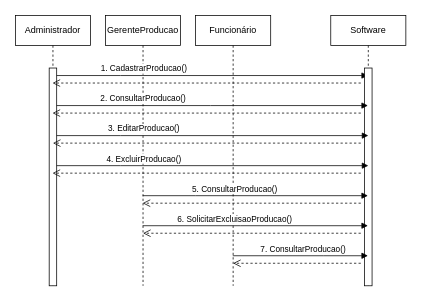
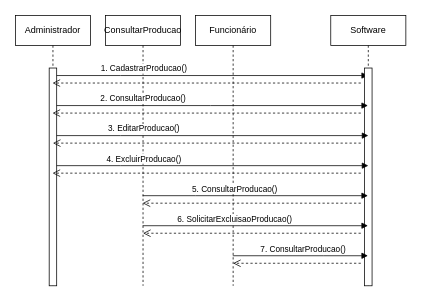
  <mxCell id="0" />
  <mxCell id="1" parent="0" />
  <mxCell id="2" value="Administrador" style="shape=umlLifeline;perimeter=lifelinePerimeter;whiteSpace=wrap;html=1;container=0;dropTarget=0;collapsible=0;recursiveResize=0;outlineConnect=0;portConstraint=eastwest;newEdgeStyle={&quot;edgeStyle&quot;:&quot;elbowEdgeStyle&quot;,&quot;elbow&quot;:&quot;vertical&quot;,&quot;curved&quot;:0,&quot;rounded&quot;:0};" vertex="1" parent="1"><mxGeometry x="20" y="20" width="100" height="360" as="geometry" /></mxCell>
  <mxCell id="3" value="" style="html=1;points=[];perimeter=orthogonalPerimeter;outlineConnect=0;targetShapes=umlLifeline;portConstraint=eastwest;newEdgeStyle={&quot;edgeStyle&quot;:&quot;elbowEdgeStyle&quot;,&quot;elbow&quot;:&quot;vertical&quot;,&quot;curved&quot;:0,&quot;rounded&quot;:0};" vertex="1" parent="2"><mxGeometry x="45" y="70" width="10" height="290" as="geometry" /></mxCell>
  <mxCell id="4" value="" style="html=1;points=[];perimeter=orthogonalPerimeter;outlineConnect=0;targetShapes=umlLifeline;portConstraint=eastwest;newEdgeStyle={&quot;edgeStyle&quot;:&quot;elbowEdgeStyle&quot;,&quot;elbow&quot;:&quot;vertical&quot;,&quot;curved&quot;:0,&quot;rounded&quot;:0};" vertex="1" parent="2"><mxGeometry x="50" y="120" height="80" as="geometry" /></mxCell>
- <mxCell id="5" value="GerenteProducao" style="shape=umlLifeline;perimeter=lifelinePerimeter;whiteSpace=wrap;html=1;container=0;dropTarget=0;collapsible=0;recursiveResize=0;outlineConnect=0;portConstraint=eastwest;newEdgeStyle={&quot;edgeStyle&quot;:&quot;elbowEdgeStyle&quot;,&quot;elbow&quot;:&quot;vertical&quot;,&quot;curved&quot;:0,&quot;rounded&quot;:0};size=40;" vertex="1" parent="1"><mxGeometry x="140" y="20" width="100" height="360" as="geometry" /></mxCell>
+ <mxCell id="5" value="ConsultarProducao" style="shape=umlLifeline;perimeter=lifelinePerimeter;whiteSpace=wrap;html=1;container=0;dropTarget=0;collapsible=0;recursiveResize=0;outlineConnect=0;portConstraint=eastwest;newEdgeStyle={&quot;edgeStyle&quot;:&quot;elbowEdgeStyle&quot;,&quot;elbow&quot;:&quot;vertical&quot;,&quot;curved&quot;:0,&quot;rounded&quot;:0};size=40;" vertex="1" parent="1"><mxGeometry x="140" y="20" width="100" height="360" as="geometry" /></mxCell>
  <mxCell id="6" value="1. CadastrarProducao()" style="html=1;verticalAlign=bottom;endArrow=block;edgeStyle=elbowEdgeStyle;elbow=vertical;curved=0;rounded=0;" edge="1" parent="1" source="3" target="11"><mxGeometry x="-0.439" relative="1" as="geometry"><mxPoint x="175" y="110" as="sourcePoint" /><Array as="points"><mxPoint x="160" y="100" /></Array><mxPoint x="470" y="100" as="targetPoint" /><mxPoint as="offset" /></mxGeometry></mxCell>
  <mxCell id="7" value="" style="html=1;verticalAlign=bottom;endArrow=open;dashed=1;endSize=8;edgeStyle=elbowEdgeStyle;elbow=vertical;curved=0;rounded=0;" edge="1" parent="1" target="2"><mxGeometry x="0.107" relative="1" as="geometry"><mxPoint x="175" y="185" as="targetPoint" /><Array as="points"><mxPoint x="280" y="110" /><mxPoint x="170" y="120" /></Array><mxPoint x="480" y="110" as="sourcePoint" /><mxPoint as="offset" /></mxGeometry></mxCell>
  <mxCell id="8" value="Funcionário" style="shape=umlLifeline;perimeter=lifelinePerimeter;whiteSpace=wrap;html=1;container=0;dropTarget=0;collapsible=0;recursiveResize=0;outlineConnect=0;portConstraint=eastwest;newEdgeStyle={&quot;edgeStyle&quot;:&quot;elbowEdgeStyle&quot;,&quot;elbow&quot;:&quot;vertical&quot;,&quot;curved&quot;:0,&quot;rounded&quot;:0};" vertex="1" parent="1"><mxGeometry x="260" y="20" width="100" height="360" as="geometry" /></mxCell>
  <mxCell id="9" value="" style="html=1;points=[];perimeter=orthogonalPerimeter;outlineConnect=0;targetShapes=umlLifeline;portConstraint=eastwest;newEdgeStyle={&quot;edgeStyle&quot;:&quot;elbowEdgeStyle&quot;,&quot;elbow&quot;:&quot;vertical&quot;,&quot;curved&quot;:0,&quot;rounded&quot;:0};" vertex="1" parent="8"><mxGeometry x="40" y="80" height="170" as="geometry" /></mxCell>
  <mxCell id="10" value="" style="html=1;points=[];perimeter=orthogonalPerimeter;outlineConnect=0;targetShapes=umlLifeline;portConstraint=eastwest;newEdgeStyle={&quot;edgeStyle&quot;:&quot;elbowEdgeStyle&quot;,&quot;elbow&quot;:&quot;vertical&quot;,&quot;curved&quot;:0,&quot;rounded&quot;:0};" vertex="1" parent="1"><mxGeometry x="270" y="100" height="170" as="geometry" /></mxCell>
  <mxCell id="11" value="Software" style="shape=umlLifeline;perimeter=lifelinePerimeter;whiteSpace=wrap;html=1;container=0;dropTarget=0;collapsible=0;recursiveResize=0;outlineConnect=0;portConstraint=eastwest;newEdgeStyle={&quot;edgeStyle&quot;:&quot;elbowEdgeStyle&quot;,&quot;elbow&quot;:&quot;vertical&quot;,&quot;curved&quot;:0,&quot;rounded&quot;:0};" vertex="1" parent="1"><mxGeometry x="440" y="20" width="100" height="360" as="geometry" /></mxCell>
  <mxCell id="12" value="" style="html=1;points=[];perimeter=orthogonalPerimeter;outlineConnect=0;targetShapes=umlLifeline;portConstraint=eastwest;newEdgeStyle={&quot;edgeStyle&quot;:&quot;elbowEdgeStyle&quot;,&quot;elbow&quot;:&quot;vertical&quot;,&quot;curved&quot;:0,&quot;rounded&quot;:0};" vertex="1" parent="11"><mxGeometry x="45" y="70" width="10" height="290" as="geometry" /></mxCell>
  <mxCell id="13" value="" style="html=1;points=[];perimeter=orthogonalPerimeter;outlineConnect=0;targetShapes=umlLifeline;portConstraint=eastwest;newEdgeStyle={&quot;edgeStyle&quot;:&quot;elbowEdgeStyle&quot;,&quot;elbow&quot;:&quot;vertical&quot;,&quot;curved&quot;:0,&quot;rounded&quot;:0};" vertex="1" parent="11"><mxGeometry x="50" y="120" height="80" as="geometry" /></mxCell>
  <mxCell id="14" value="2. ConsultarProducao()" style="html=1;verticalAlign=bottom;endArrow=block;edgeStyle=elbowEdgeStyle;elbow=vertical;curved=0;rounded=0;" edge="1" parent="1" source="3" target="11"><mxGeometry x="-0.446" relative="1" as="geometry"><mxPoint x="100" y="140" as="sourcePoint" /><Array as="points"><mxPoint x="280" y="140" /></Array><mxPoint x="470" y="140" as="targetPoint" /><mxPoint as="offset" /></mxGeometry></mxCell>
  <mxCell id="15" value="" style="html=1;verticalAlign=bottom;endArrow=open;dashed=1;endSize=8;edgeStyle=elbowEdgeStyle;elbow=vertical;curved=0;rounded=0;" edge="1" parent="1" target="2"><mxGeometry x="0.107" relative="1" as="geometry"><mxPoint x="80" y="150" as="targetPoint" /><Array as="points"><mxPoint x="270" y="150" /><mxPoint x="180" y="160" /></Array><mxPoint x="480" y="150" as="sourcePoint" /><mxPoint as="offset" /></mxGeometry></mxCell>
  <mxCell id="16" value="3. EditarProducao()" style="html=1;verticalAlign=bottom;endArrow=block;edgeStyle=elbowEdgeStyle;elbow=vertical;curved=0;rounded=0;" edge="1" parent="1" source="3" target="13"><mxGeometry x="-0.439" relative="1" as="geometry"><mxPoint x="90" y="180" as="sourcePoint" /><Array as="points"><mxPoint x="160" y="180" /></Array><mxPoint x="480" y="180" as="targetPoint" /><mxPoint as="offset" /></mxGeometry></mxCell>
  <mxCell id="17" value="" style="html=1;verticalAlign=bottom;endArrow=open;dashed=1;endSize=8;edgeStyle=elbowEdgeStyle;elbow=vertical;curved=0;rounded=0;" edge="1" parent="1" target="4"><mxGeometry x="0.107" relative="1" as="geometry"><mxPoint x="80" y="180" as="targetPoint" /><Array as="points"><mxPoint x="280" y="190" /><mxPoint x="185" y="130" /></Array><mxPoint x="480" y="190" as="sourcePoint" /><mxPoint as="offset" /></mxGeometry></mxCell>
  <mxCell id="18" value="4. ExcluirProducao()" style="html=1;verticalAlign=bottom;endArrow=block;edgeStyle=elbowEdgeStyle;elbow=vertical;curved=0;rounded=0;" edge="1" parent="1" source="3" target="13"><mxGeometry x="-0.439" relative="1" as="geometry"><mxPoint x="80" y="220" as="sourcePoint" /><Array as="points"><mxPoint x="160" y="220" /></Array><mxPoint x="495" y="160" as="targetPoint" /><mxPoint as="offset" /></mxGeometry></mxCell>
  <mxCell id="19" value="" style="html=1;verticalAlign=bottom;endArrow=open;dashed=1;endSize=8;edgeStyle=elbowEdgeStyle;elbow=vertical;curved=0;rounded=0;" edge="1" parent="1" target="2"><mxGeometry x="0.107" relative="1" as="geometry"><mxPoint x="90" y="230" as="targetPoint" /><Array as="points"><mxPoint x="280" y="230" /><mxPoint x="180" y="170" /></Array><mxPoint x="480" y="230" as="sourcePoint" /><mxPoint as="offset" /></mxGeometry></mxCell>
  <mxCell id="20" value="5. ConsultarProducao()" style="html=1;verticalAlign=bottom;endArrow=block;edgeStyle=elbowEdgeStyle;elbow=vertical;curved=0;rounded=0;" edge="1" parent="1" source="5" target="11"><mxGeometry x="-0.186" relative="1" as="geometry"><mxPoint x="90" y="150" as="sourcePoint" /><Array as="points"><mxPoint x="260" y="260" /></Array><mxPoint x="470" y="260" as="targetPoint" /><mxPoint as="offset" /></mxGeometry></mxCell>
  <mxCell id="21" value="" style="html=1;verticalAlign=bottom;endArrow=open;dashed=1;endSize=8;edgeStyle=elbowEdgeStyle;elbow=vertical;curved=0;rounded=0;" edge="1" parent="1" target="5"><mxGeometry x="0.107" relative="1" as="geometry"><mxPoint x="85" y="120" as="targetPoint" /><Array as="points"><mxPoint x="480" y="270" /><mxPoint x="180" y="130" /></Array><mxPoint x="480" y="270" as="sourcePoint" /><mxPoint as="offset" /></mxGeometry></mxCell>
  <mxCell id="22" value="6. SolicitarExcluisaoProducao()" style="html=1;verticalAlign=bottom;endArrow=block;edgeStyle=elbowEdgeStyle;elbow=vertical;curved=0;rounded=0;" edge="1" parent="1" source="5" target="11"><mxGeometry x="-0.186" relative="1" as="geometry"><mxPoint x="70" y="290" as="sourcePoint" /><Array as="points"><mxPoint x="320" y="300" /><mxPoint x="330" y="290" /></Array><mxPoint x="470" y="290" as="targetPoint" /><mxPoint as="offset" /></mxGeometry></mxCell>
  <mxCell id="23" value="7. ConsultarProducao()" style="html=1;verticalAlign=bottom;endArrow=block;edgeStyle=elbowEdgeStyle;elbow=vertical;curved=0;rounded=0;" edge="1" parent="1" source="8" target="11"><mxGeometry x="0.029" relative="1" as="geometry"><mxPoint x="390" y="310" as="sourcePoint" /><Array as="points"><mxPoint x="430" y="340" /><mxPoint x="410" y="330" /><mxPoint x="400" y="340" /></Array><mxPoint x="460" y="330" as="targetPoint" /><mxPoint as="offset" /></mxGeometry></mxCell>
  <mxCell id="24" value="" style="html=1;verticalAlign=bottom;endArrow=open;dashed=1;endSize=8;edgeStyle=elbowEdgeStyle;elbow=vertical;curved=0;rounded=0;" edge="1" parent="1"><mxGeometry x="0.107" relative="1" as="geometry"><mxPoint x="190" y="310" as="targetPoint" /><Array as="points"><mxPoint x="480" y="310" /><mxPoint x="180" y="170" /></Array><mxPoint x="480" y="310" as="sourcePoint" /><mxPoint as="offset" /></mxGeometry></mxCell>
  <mxCell id="25" value="" style="html=1;verticalAlign=bottom;endArrow=open;dashed=1;endSize=8;edgeStyle=elbowEdgeStyle;elbow=horizontal;curved=0;rounded=0;" edge="1" parent="1"><mxGeometry x="0.107" relative="1" as="geometry"><mxPoint x="309.929" y="350" as="targetPoint" /><Array as="points"><mxPoint x="400" y="350" /><mxPoint x="193" y="210" /></Array><mxPoint x="480" y="350" as="sourcePoint" /><mxPoint as="offset" /></mxGeometry></mxCell>
